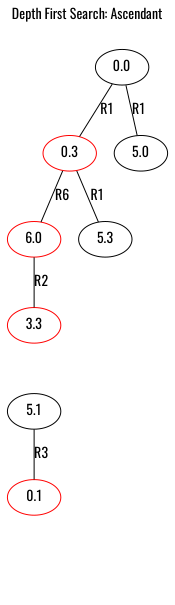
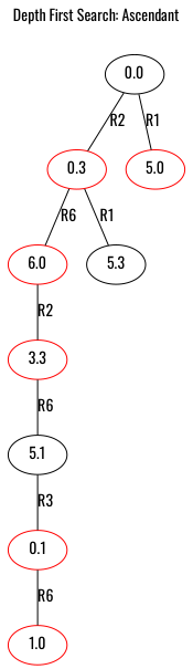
  strict graph {
    fontname=Oswald
    label="Depth First Search: Ascendant"
    labelloc=t
    node [color=red fontname=Oswald]
    edge [fontname=Oswald]
    0.0 [color=black]
    0.3
    n3 [label=6.0]
    3.3
    5.1 [color=black]
    0.1
-   5.0 [color=""]
+   1.0
+   5.0
    5.3 [color=""]
    subgraph sub_1 {
      0.0
      0.3
      n3
      3.3
      5.1
      0.1
+     1.0
    }
-   0.0 -- 0.3 [label=R1]
+   0.0 -- 0.3 [label=R2]
    0.0 -- 5.0 [label=R1]
    0.3 -- n3 [label=R6]
    0.3 -- 5.3 [label=R1]
    n3 -- 3.3 [label=R2]
+   3.3 -- 5.1 [label=R6]
    5.1 -- 0.1 [label=R3]
+   0.1 -- 1.0 [label=R6]
  }
